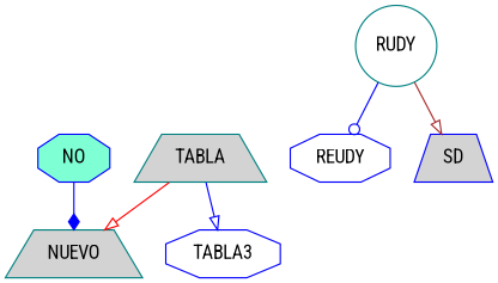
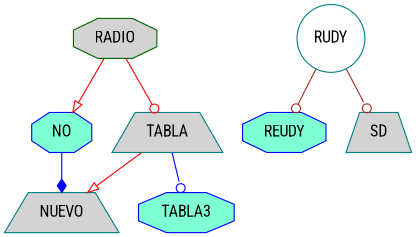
  digraph {
    fontname="Roboto Condensed"
    ordering=out
    rankdir=TB
    node [color=blue fillcolor=lightgrey fontname="Roboto Condensed" shape=octagon style=filled]
    edge [arrowhead=onormal color=red fontname="Roboto Condensed"]
+   n1 [color=darkgreen label=RADIO]
    n2 [fillcolor=aquamarine label=NO]
    n3 [color=teal label=TABLA shape=trapezium]
    n4 [color=teal label=NUEVO shape=trapezium]
-   n5 [fillcolor=white label=TABLA3]
+   n5 [fillcolor=aquamarine label=TABLA3]
    n6 [color=teal fillcolor=white label=RUDY shape=circle]
-   n7 [fillcolor=white label=REUDY]
-   n8 [label=SD shape=trapezium]
+   n7 [fillcolor=aquamarine label=REUDY]
+   n8 [color=teal label=SD shape=trapezium]
+   n1 -> n2
+   n1 -> n3 [arrowhead=odot]
    n2 -> n4 [arrowhead=diamond color=blue]
    n3 -> n4
-   n3 -> n5 [color=blue]
-   n6 -> n7 [arrowhead=odot color=blue]
-   n6 -> n8 [color=brown]
+   n3 -> n5 [arrowhead=odot color=blue]
+   n6 -> n7 [arrowhead=odot color=brown]
+   n6 -> n8 [arrowhead=odot color=brown]
  }
